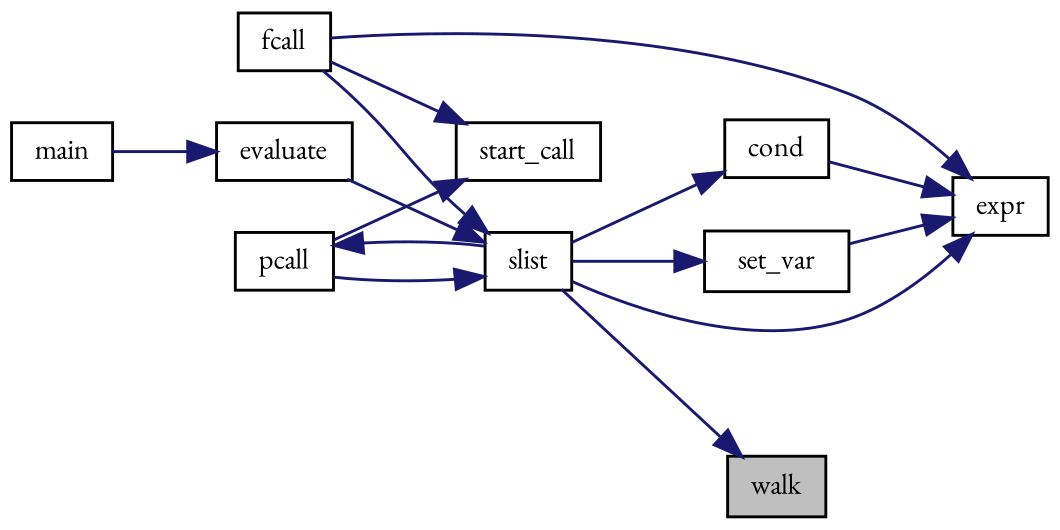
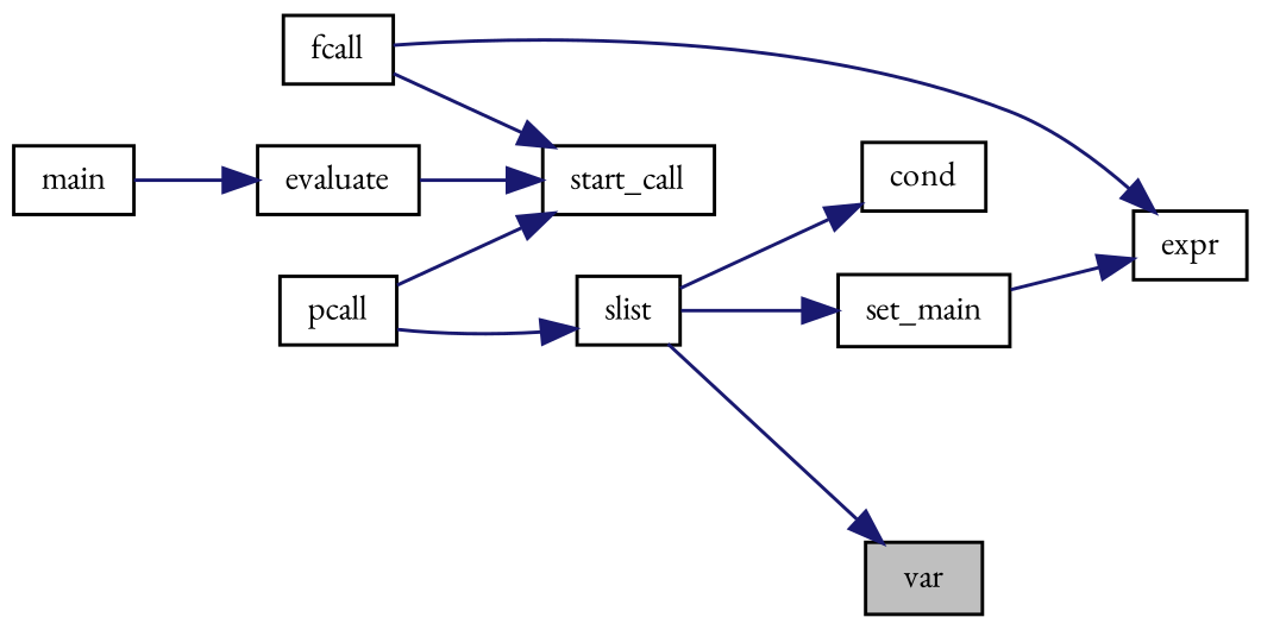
  digraph {
    fontname="EB Garamond"
    rankdir=RL
    node [color=black fillcolor=white fontname="EB Garamond" fontsize=10 shape=record style=filled]
    edge [color=midnightblue dir=back fontname="EB Garamond" fontsize=10 labelfontname="LiberationSans-Regular.ttf" labelfontsize=10 style=solid]
-   n1 [fillcolor=grey75 fontcolor=black height=0.2 label=walk width=0.4]
+   n1 [fillcolor=grey75 fontcolor=black height=0.2 label=var width=0.4]
    n2 [height=0.2 label=slist width=0.4]
    n3 [height=0.2 label=evaluate width=0.4]
    n4 [height=0.2 label=fcall width=0.4]
    n5 [height=0.2 label=pcall width=0.4]
    n6 [height=0.2 label=main width=0.4]
    n7 [height=0.2 label=expr width=0.4]
    n8 [height=0.2 label=cond width=0.4]
-   n9 [height=0.2 label=set_var width=0.4]
+   n9 [height=0.2 label=set_main width=0.4]
    n10 [height=0.2 label=start_call width=0.4]
    n1 -> n2
-   n2 -> n3
-   n2 -> n4
+   n10 -> n3
    n2 -> n5
    n3 -> n6
-   n5 -> n2
-   n7 -> n2
    n7 -> n4
-   n7 -> n8
    n7 -> n9
    n8 -> n2
    n9 -> n2
    n10 -> n4
    n10 -> n5
  }
